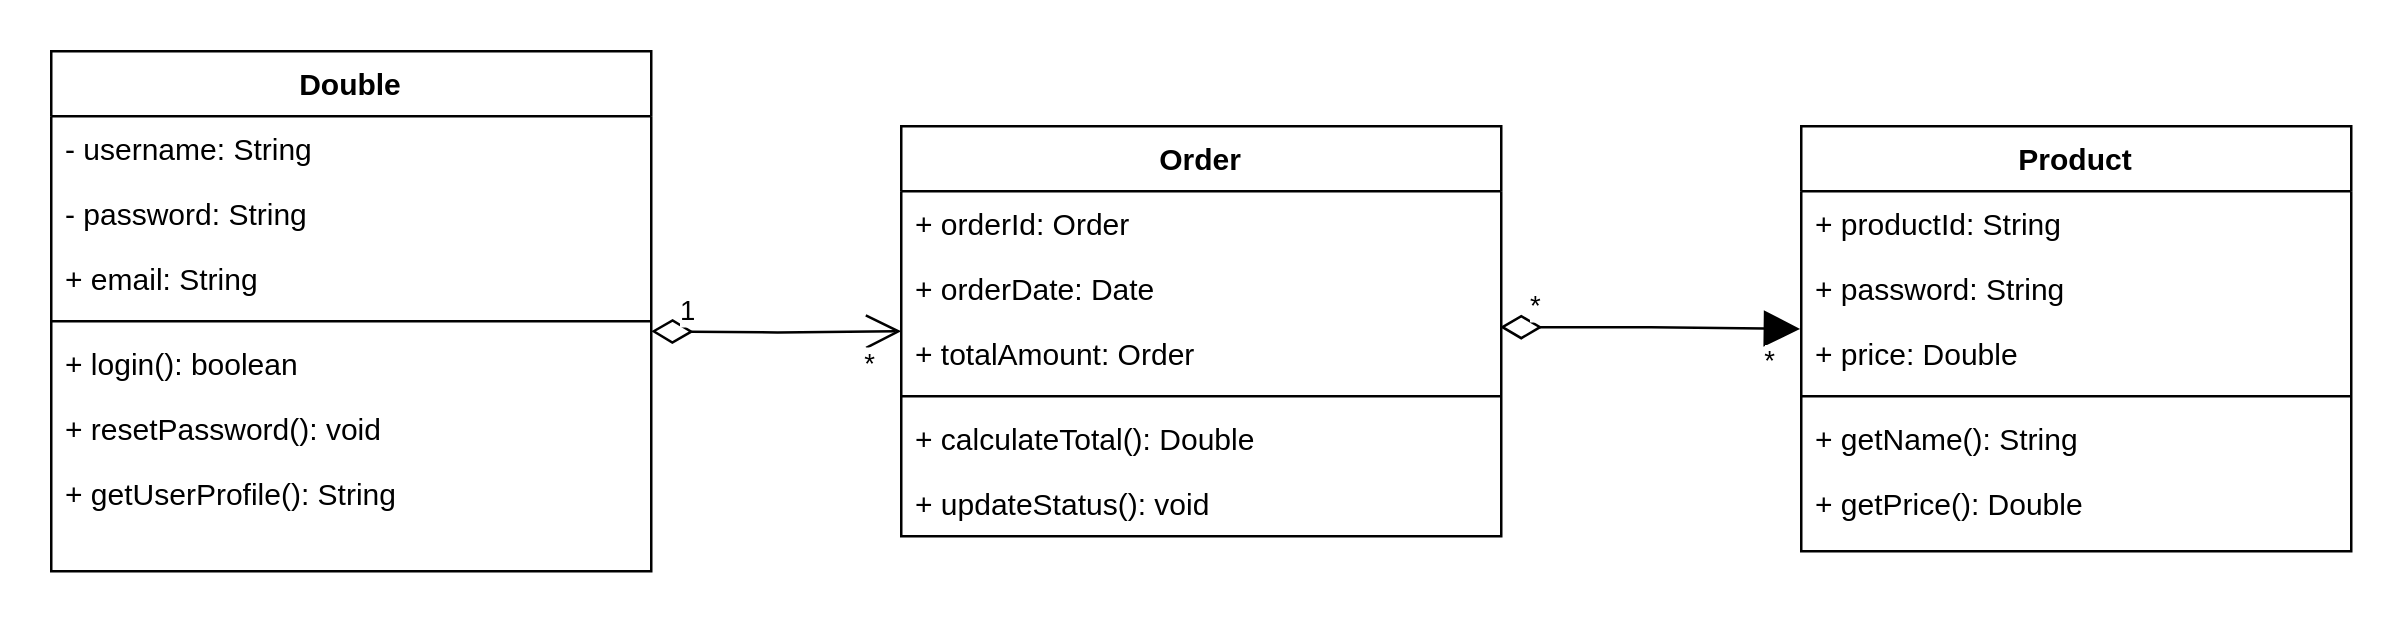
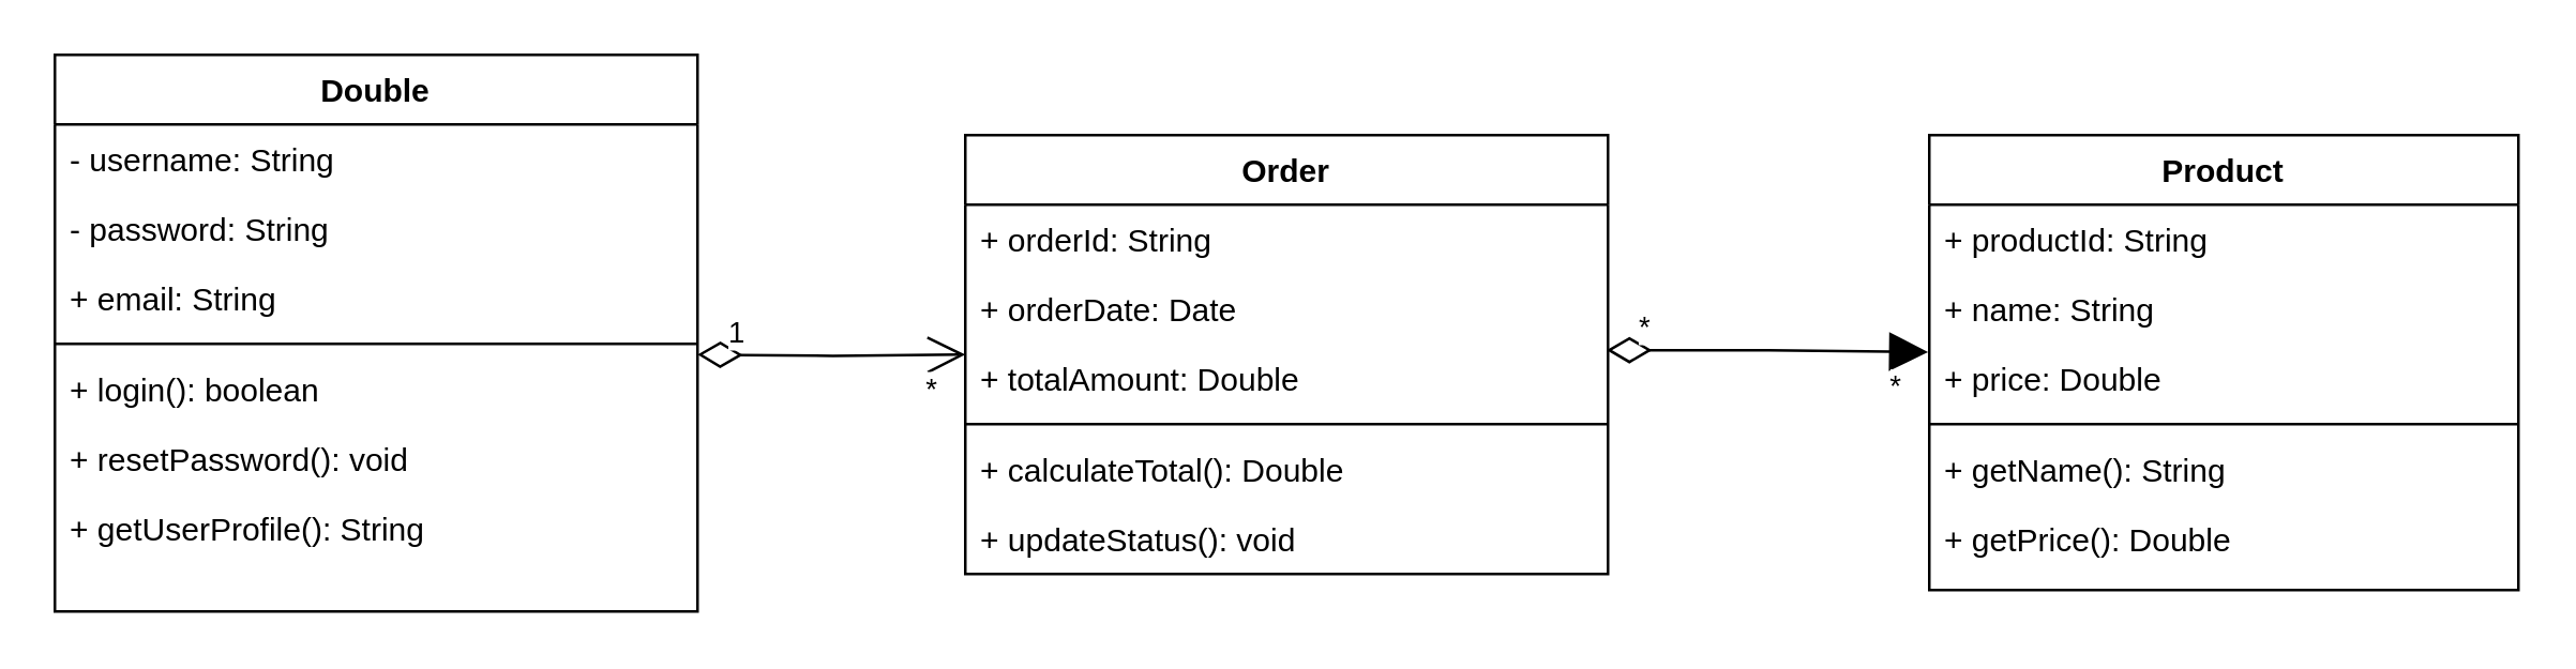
  <mxCell id="0" />
  <mxCell id="1" parent="0" />
  <mxCell id="2" value="Double" style="swimlane;fontStyle=1;align=center;verticalAlign=top;childLayout=stackLayout;horizontal=1;startSize=26;horizontalStack=0;resizeParent=1;resizeParentMax=0;resizeLast=0;collapsible=1;marginBottom=0;whiteSpace=wrap;html=1;" parent="1" vertex="1"><mxGeometry x="20" y="20" width="240" height="208" as="geometry" /></mxCell>
  <mxCell id="3" value="- username: String" style="text;strokeColor=none;fillColor=none;align=left;verticalAlign=top;spacingLeft=4;spacingRight=4;overflow=hidden;rotatable=0;points=[[0,0.5],[1,0.5]];portConstraint=eastwest;whiteSpace=wrap;html=1;" parent="2" vertex="1"><mxGeometry y="26" width="240" height="26" as="geometry" /></mxCell>
  <mxCell id="4" value="- password: String" style="text;strokeColor=none;fillColor=none;align=left;verticalAlign=top;spacingLeft=4;spacingRight=4;overflow=hidden;rotatable=0;points=[[0,0.5],[1,0.5]];portConstraint=eastwest;whiteSpace=wrap;html=1;" parent="2" vertex="1"><mxGeometry y="52" width="240" height="26" as="geometry" /></mxCell>
  <mxCell id="5" value="+ email: String" style="text;strokeColor=none;fillColor=none;align=left;verticalAlign=top;spacingLeft=4;spacingRight=4;overflow=hidden;rotatable=0;points=[[0,0.5],[1,0.5]];portConstraint=eastwest;whiteSpace=wrap;html=1;" parent="2" vertex="1"><mxGeometry y="78" width="240" height="26" as="geometry" /></mxCell>
  <mxCell id="6" value="" style="line;strokeWidth=1;fillColor=none;align=left;verticalAlign=middle;spacingTop=-1;spacingLeft=3;spacingRight=3;rotatable=0;labelPosition=right;points=[];portConstraint=eastwest;strokeColor=inherit;" parent="2" vertex="1"><mxGeometry y="104" width="240" height="8" as="geometry" /></mxCell>
  <mxCell id="7" value="+ login(): boolean" style="text;strokeColor=none;fillColor=none;align=left;verticalAlign=top;spacingLeft=4;spacingRight=4;overflow=hidden;rotatable=0;points=[[0,0.5],[1,0.5]];portConstraint=eastwest;whiteSpace=wrap;html=1;" parent="2" vertex="1"><mxGeometry y="112" width="240" height="26" as="geometry" /></mxCell>
  <mxCell id="8" value="+ resetPassword(): void" style="text;strokeColor=none;fillColor=none;align=left;verticalAlign=top;spacingLeft=4;spacingRight=4;overflow=hidden;rotatable=0;points=[[0,0.5],[1,0.5]];portConstraint=eastwest;whiteSpace=wrap;html=1;" parent="2" vertex="1"><mxGeometry y="138" width="240" height="26" as="geometry" /></mxCell>
  <mxCell id="9" value="+ getUserProfile(): String" style="text;strokeColor=none;fillColor=none;align=left;verticalAlign=top;spacingLeft=4;spacingRight=4;overflow=hidden;rotatable=0;points=[[0,0.5],[1,0.5]];portConstraint=eastwest;whiteSpace=wrap;html=1;" parent="2" vertex="1"><mxGeometry y="164" width="240" height="26" as="geometry" /></mxCell>
  <mxCell id="10" value="" style="text;strokeColor=none;fillColor=none;align=left;verticalAlign=top;spacingLeft=4;spacingRight=4;overflow=hidden;rotatable=0;points=[[0,0.5],[1,0.5]];portConstraint=eastwest;whiteSpace=wrap;html=1;" parent="2" vertex="1"><mxGeometry y="190" width="240" height="18" as="geometry" /></mxCell>
  <mxCell id="11" value="Order" style="swimlane;fontStyle=1;align=center;verticalAlign=top;childLayout=stackLayout;horizontal=1;startSize=26;horizontalStack=0;resizeParent=1;resizeParentMax=0;resizeLast=0;collapsible=1;marginBottom=0;whiteSpace=wrap;html=1;" parent="1" vertex="1"><mxGeometry x="360" y="50" width="240" height="164" as="geometry" /></mxCell>
- <mxCell id="12" value="+ orderId: Order" style="text;strokeColor=none;fillColor=none;align=left;verticalAlign=top;spacingLeft=4;spacingRight=4;overflow=hidden;rotatable=0;points=[[0,0.5],[1,0.5]];portConstraint=eastwest;whiteSpace=wrap;html=1;" parent="11" vertex="1"><mxGeometry y="26" width="240" height="26" as="geometry" /></mxCell>
+ <mxCell id="12" value="+ orderId: String" style="text;strokeColor=none;fillColor=none;align=left;verticalAlign=top;spacingLeft=4;spacingRight=4;overflow=hidden;rotatable=0;points=[[0,0.5],[1,0.5]];portConstraint=eastwest;whiteSpace=wrap;html=1;" parent="11" vertex="1"><mxGeometry y="26" width="240" height="26" as="geometry" /></mxCell>
  <mxCell id="13" value="+ orderDate: Date" style="text;strokeColor=none;fillColor=none;align=left;verticalAlign=top;spacingLeft=4;spacingRight=4;overflow=hidden;rotatable=0;points=[[0,0.5],[1,0.5]];portConstraint=eastwest;whiteSpace=wrap;html=1;" parent="11" vertex="1"><mxGeometry y="52" width="240" height="26" as="geometry" /></mxCell>
- <mxCell id="14" value="+ totalAmount: Order" style="text;strokeColor=none;fillColor=none;align=left;verticalAlign=top;spacingLeft=4;spacingRight=4;overflow=hidden;rotatable=0;points=[[0,0.5],[1,0.5]];portConstraint=eastwest;whiteSpace=wrap;html=1;" parent="11" vertex="1"><mxGeometry y="78" width="240" height="26" as="geometry" /></mxCell>
+ <mxCell id="14" value="+ totalAmount: Double" style="text;strokeColor=none;fillColor=none;align=left;verticalAlign=top;spacingLeft=4;spacingRight=4;overflow=hidden;rotatable=0;points=[[0,0.5],[1,0.5]];portConstraint=eastwest;whiteSpace=wrap;html=1;" parent="11" vertex="1"><mxGeometry y="78" width="240" height="26" as="geometry" /></mxCell>
  <mxCell id="15" value="" style="line;strokeWidth=1;fillColor=none;align=left;verticalAlign=middle;spacingTop=-1;spacingLeft=3;spacingRight=3;rotatable=0;labelPosition=right;points=[];portConstraint=eastwest;strokeColor=inherit;" parent="11" vertex="1"><mxGeometry y="104" width="240" height="8" as="geometry" /></mxCell>
  <mxCell id="16" value="+ calculateTotal(): Double" style="text;strokeColor=none;fillColor=none;align=left;verticalAlign=top;spacingLeft=4;spacingRight=4;overflow=hidden;rotatable=0;points=[[0,0.5],[1,0.5]];portConstraint=eastwest;whiteSpace=wrap;html=1;" parent="11" vertex="1"><mxGeometry y="112" width="240" height="26" as="geometry" /></mxCell>
  <mxCell id="17" value="+ updateStatus(): void" style="text;strokeColor=none;fillColor=none;align=left;verticalAlign=top;spacingLeft=4;spacingRight=4;overflow=hidden;rotatable=0;points=[[0,0.5],[1,0.5]];portConstraint=eastwest;whiteSpace=wrap;html=1;" parent="11" vertex="1"><mxGeometry y="138" width="240" height="26" as="geometry" /></mxCell>
  <mxCell id="18" value="Product" style="swimlane;fontStyle=1;align=center;verticalAlign=top;childLayout=stackLayout;horizontal=1;startSize=26;horizontalStack=0;resizeParent=1;resizeParentMax=0;resizeLast=0;collapsible=1;marginBottom=0;whiteSpace=wrap;html=1;" parent="1" vertex="1"><mxGeometry x="720" y="50" width="220" height="170" as="geometry" /></mxCell>
  <mxCell id="19" value="+ productId: String" style="text;strokeColor=none;fillColor=none;align=left;verticalAlign=top;spacingLeft=4;spacingRight=4;overflow=hidden;rotatable=0;points=[[0,0.5],[1,0.5]];portConstraint=eastwest;whiteSpace=wrap;html=1;" parent="18" vertex="1"><mxGeometry y="26" width="220" height="26" as="geometry" /></mxCell>
- <mxCell id="20" value="+ password: String" style="text;strokeColor=none;fillColor=none;align=left;verticalAlign=top;spacingLeft=4;spacingRight=4;overflow=hidden;rotatable=0;points=[[0,0.5],[1,0.5]];portConstraint=eastwest;whiteSpace=wrap;html=1;" parent="18" vertex="1"><mxGeometry y="52" width="220" height="26" as="geometry" /></mxCell>
+ <mxCell id="20" value="+ name: String" style="text;strokeColor=none;fillColor=none;align=left;verticalAlign=top;spacingLeft=4;spacingRight=4;overflow=hidden;rotatable=0;points=[[0,0.5],[1,0.5]];portConstraint=eastwest;whiteSpace=wrap;html=1;" parent="18" vertex="1"><mxGeometry y="52" width="220" height="26" as="geometry" /></mxCell>
  <mxCell id="21" value="+ price: Double" style="text;strokeColor=none;fillColor=none;align=left;verticalAlign=top;spacingLeft=4;spacingRight=4;overflow=hidden;rotatable=0;points=[[0,0.5],[1,0.5]];portConstraint=eastwest;whiteSpace=wrap;html=1;" parent="18" vertex="1"><mxGeometry y="78" width="220" height="26" as="geometry" /></mxCell>
  <mxCell id="22" value="" style="line;strokeWidth=1;fillColor=none;align=left;verticalAlign=middle;spacingTop=-1;spacingLeft=3;spacingRight=3;rotatable=0;labelPosition=right;points=[];portConstraint=eastwest;strokeColor=inherit;" parent="18" vertex="1"><mxGeometry y="104" width="220" height="8" as="geometry" /></mxCell>
  <mxCell id="23" value="+ getName(): String" style="text;strokeColor=none;fillColor=none;align=left;verticalAlign=top;spacingLeft=4;spacingRight=4;overflow=hidden;rotatable=0;points=[[0,0.5],[1,0.5]];portConstraint=eastwest;whiteSpace=wrap;html=1;" parent="18" vertex="1"><mxGeometry y="112" width="220" height="26" as="geometry" /></mxCell>
  <mxCell id="24" value="+ getPrice(): Double" style="text;strokeColor=none;fillColor=none;align=left;verticalAlign=top;spacingLeft=4;spacingRight=4;overflow=hidden;rotatable=0;points=[[0,0.5],[1,0.5]];portConstraint=eastwest;whiteSpace=wrap;html=1;" parent="18" vertex="1"><mxGeometry y="138" width="220" height="32" as="geometry" /></mxCell>
  <mxCell id="25" value="" style="endArrow=open;html=1;endSize=12;startArrow=diamondThin;startSize=14;startFill=0;edgeStyle=orthogonalEdgeStyle;rounded=0;" parent="1" target="11" edge="1"><mxGeometry relative="1" as="geometry"><mxPoint x="260" y="132" as="sourcePoint" /><mxPoint x="360" y="90" as="targetPoint" /></mxGeometry></mxCell>
  <mxCell id="26" value="1" style="edgeLabel;resizable=0;html=1;align=left;verticalAlign=bottom;" parent="25" connectable="0" vertex="1"><mxGeometry x="-1" relative="1" as="geometry"><mxPoint x="310" y="300" as="sourcePoint" /><mxPoint x="10" as="offset" /></mxGeometry></mxCell>
  <mxCell id="27" value="*" style="edgeLabel;resizable=0;html=1;align=right;verticalAlign=top;" parent="25" connectable="0" vertex="1"><mxGeometry x="1" relative="1" as="geometry"><mxPoint x="650" y="300" as="sourcePoint" /><mxPoint x="-10" as="offset" /></mxGeometry></mxCell>
  <mxCell id="28" value="" style="endArrow=block;html=1;endSize=12;startArrow=diamondThin;startSize=14;startFill=0;edgeStyle=orthogonalEdgeStyle;rounded=0;exitX=0.998;exitY=0.091;exitDx=0;exitDy=0;exitPerimeter=0;entryX=-0.002;entryY=0.119;entryDx=0;entryDy=0;entryPerimeter=0;" parent="1" source="14" target="21" edge="1"><mxGeometry relative="1" as="geometry"><mxPoint x="600" y="90" as="sourcePoint" /><mxPoint x="720" y="90" as="targetPoint" /></mxGeometry></mxCell>
  <mxCell id="29" value="*" style="edgeLabel;resizable=0;html=1;align=left;verticalAlign=bottom;" parent="28" connectable="0" vertex="1"><mxGeometry x="-1" relative="1" as="geometry"><mxPoint x="650.48" y="300" as="sourcePoint" /><mxPoint x="10" as="offset" /></mxGeometry></mxCell>
  <mxCell id="30" value="*" style="edgeLabel;resizable=0;html=1;align=right;verticalAlign=top;" parent="28" connectable="0" vertex="1"><mxGeometry x="1" relative="1" as="geometry"><mxPoint x="990.4" y="300" as="sourcePoint" /><mxPoint x="-10" as="offset" /></mxGeometry></mxCell>
